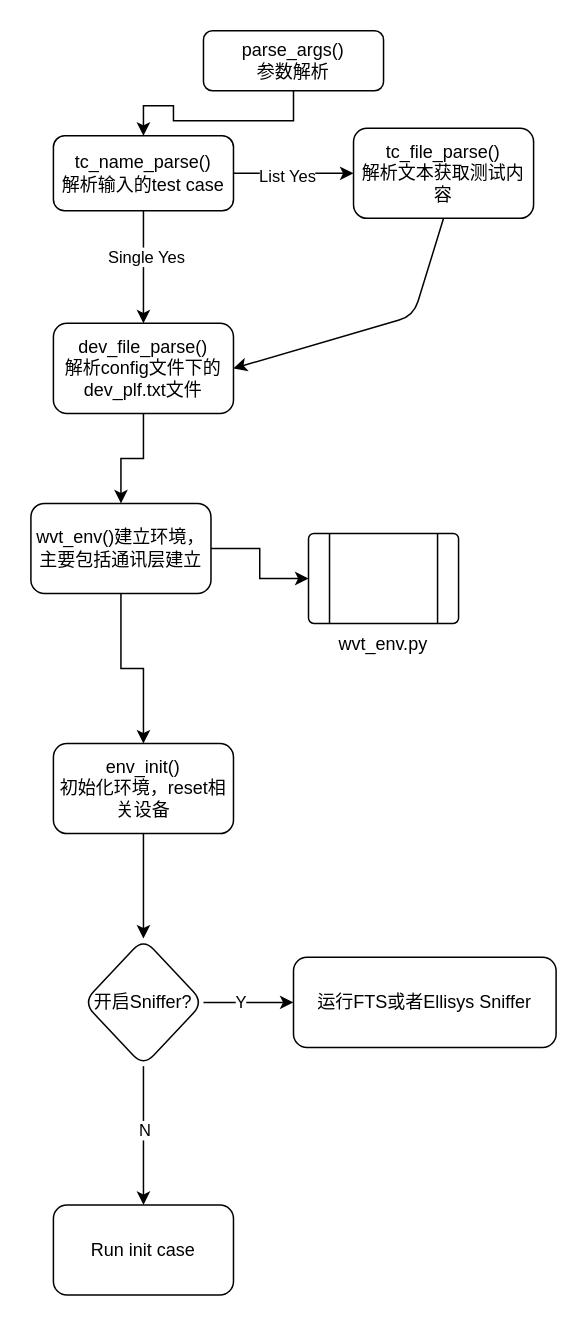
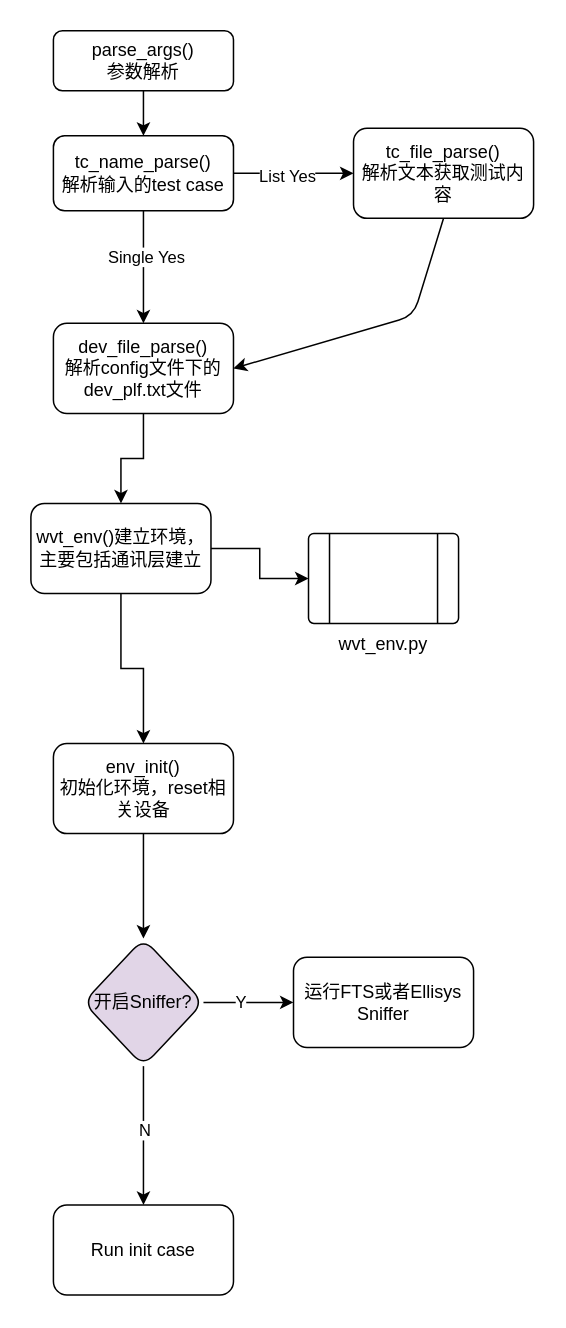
  <mxCell id="0" />
  <mxCell id="1" parent="0" />
  <mxCell id="2" value="" style="edgeStyle=orthogonalEdgeStyle;rounded=0;orthogonalLoop=1;jettySize=auto;html=1;" edge="1" parent="1" source="3" target="8"><mxGeometry relative="1" as="geometry" /></mxCell>
- <mxCell id="3" value="parse_args()&lt;br&gt;参数解析" style="rounded=1;whiteSpace=wrap;html=1;fontSize=12;glass=0;strokeWidth=1;shadow=0;" parent="1" vertex="1"><mxGeometry x="135" y="20" width="120" height="40" as="geometry" /></mxCell>
+ <mxCell id="3" value="parse_args()&lt;br&gt;参数解析" style="rounded=1;whiteSpace=wrap;html=1;fontSize=12;glass=0;strokeWidth=1;shadow=0;" parent="1" vertex="1"><mxGeometry x="35" y="20" width="120" height="40" as="geometry" /></mxCell>
  <mxCell id="4" value="" style="edgeStyle=orthogonalEdgeStyle;rounded=0;orthogonalLoop=1;jettySize=auto;html=1;" edge="1" parent="1" source="8" target="9"><mxGeometry relative="1" as="geometry" /></mxCell>
  <mxCell id="5" value="List Yes" style="edgeLabel;html=1;align=center;verticalAlign=middle;resizable=0;points=[];" vertex="1" connectable="0" parent="4"><mxGeometry x="-0.128" y="-1" relative="1" as="geometry"><mxPoint as="offset" /></mxGeometry></mxCell>
  <mxCell id="6" value="" style="edgeStyle=orthogonalEdgeStyle;rounded=0;orthogonalLoop=1;jettySize=auto;html=1;" edge="1" parent="1" source="8" target="11"><mxGeometry relative="1" as="geometry" /></mxCell>
  <mxCell id="7" value="Single Yes" style="edgeLabel;html=1;align=center;verticalAlign=middle;resizable=0;points=[];" vertex="1" connectable="0" parent="6"><mxGeometry x="-0.198" y="1" relative="1" as="geometry"><mxPoint as="offset" /></mxGeometry></mxCell>
  <mxCell id="8" value="tc_name_parse()&lt;br&gt;解析输入的test case" style="whiteSpace=wrap;html=1;rounded=1;shadow=0;strokeWidth=1;glass=0;" vertex="1" parent="1"><mxGeometry x="35" y="90" width="120" height="50" as="geometry" /></mxCell>
  <mxCell id="9" value="tc_file_parse()&lt;br&gt;解析文本获取测试内容" style="whiteSpace=wrap;html=1;rounded=1;shadow=0;strokeWidth=1;glass=0;" vertex="1" parent="1"><mxGeometry x="235" y="85" width="120" height="60" as="geometry" /></mxCell>
  <mxCell id="10" value="" style="edgeStyle=orthogonalEdgeStyle;rounded=0;orthogonalLoop=1;jettySize=auto;html=1;" edge="1" parent="1" source="11" target="15"><mxGeometry relative="1" as="geometry" /></mxCell>
  <mxCell id="11" value="dev_file_parse()&lt;br&gt;解析config文件下的dev_plf.txt文件" style="rounded=1;whiteSpace=wrap;html=1;shadow=0;strokeWidth=1;glass=0;" vertex="1" parent="1"><mxGeometry x="35" y="215" width="120" height="60" as="geometry" /></mxCell>
  <mxCell id="12" value="" style="endArrow=classic;html=1;exitX=0.5;exitY=1;exitDx=0;exitDy=0;entryX=1;entryY=0.5;entryDx=0;entryDy=0;" edge="1" parent="1" source="9" target="11"><mxGeometry width="50" height="50" relative="1" as="geometry"><mxPoint x="305" y="170" as="sourcePoint" /><mxPoint x="265" y="240" as="targetPoint" /><Array as="points"><mxPoint x="275" y="210" /></Array></mxGeometry></mxCell>
  <mxCell id="13" value="" style="edgeStyle=orthogonalEdgeStyle;rounded=0;orthogonalLoop=1;jettySize=auto;html=1;" edge="1" parent="1" source="15" target="16"><mxGeometry relative="1" as="geometry" /></mxCell>
  <mxCell id="14" value="" style="edgeStyle=orthogonalEdgeStyle;rounded=0;orthogonalLoop=1;jettySize=auto;html=1;" edge="1" parent="1" source="15" target="18"><mxGeometry relative="1" as="geometry" /></mxCell>
  <mxCell id="15" value="wvt_env()建立环境，主要包括通讯层建立" style="rounded=1;whiteSpace=wrap;html=1;shadow=0;strokeWidth=1;glass=0;" vertex="1" parent="1"><mxGeometry x="20" y="335" width="120" height="60" as="geometry" /></mxCell>
  <mxCell id="16" value="wvt_env.py" style="verticalLabelPosition=bottom;verticalAlign=top;html=1;shape=process;whiteSpace=wrap;rounded=1;size=0.14;arcSize=6;" vertex="1" parent="1"><mxGeometry x="205" y="355" width="100" height="60" as="geometry" /></mxCell>
  <mxCell id="17" value="" style="edgeStyle=orthogonalEdgeStyle;rounded=0;orthogonalLoop=1;jettySize=auto;html=1;" edge="1" parent="1" source="18" target="23"><mxGeometry relative="1" as="geometry" /></mxCell>
  <mxCell id="18" value="env_init()&lt;br&gt;初始化环境，reset相关设备" style="whiteSpace=wrap;html=1;rounded=1;shadow=0;strokeWidth=1;glass=0;" vertex="1" parent="1"><mxGeometry x="35" y="495" width="120" height="60" as="geometry" /></mxCell>
  <mxCell id="19" value="" style="edgeStyle=orthogonalEdgeStyle;rounded=0;orthogonalLoop=1;jettySize=auto;html=1;" edge="1" parent="1" source="23" target="24"><mxGeometry relative="1" as="geometry" /></mxCell>
  <mxCell id="20" value="Y" style="edgeLabel;html=1;align=center;verticalAlign=middle;resizable=0;points=[];" vertex="1" connectable="0" parent="19"><mxGeometry x="-0.202" relative="1" as="geometry"><mxPoint as="offset" /></mxGeometry></mxCell>
  <mxCell id="21" value="" style="edgeStyle=orthogonalEdgeStyle;rounded=0;orthogonalLoop=1;jettySize=auto;html=1;" edge="1" parent="1" source="23" target="25"><mxGeometry relative="1" as="geometry" /></mxCell>
  <mxCell id="22" value="N" style="edgeLabel;html=1;align=center;verticalAlign=middle;resizable=0;points=[];" vertex="1" connectable="0" parent="21"><mxGeometry x="-0.096" relative="1" as="geometry"><mxPoint as="offset" /></mxGeometry></mxCell>
- <mxCell id="23" value="开启Sniffer?" style="rhombus;whiteSpace=wrap;html=1;rounded=1;shadow=0;strokeWidth=1;glass=0;" vertex="1" parent="1"><mxGeometry x="55" y="625" width="80" height="85" as="geometry" /></mxCell>
- <mxCell id="24" value="运行FTS或者Ellisys Sniffer" style="whiteSpace=wrap;html=1;rounded=1;shadow=0;strokeWidth=1;glass=0;" vertex="1" parent="1"><mxGeometry x="195" y="637.5" width="175" height="60" as="geometry" /></mxCell>
+ <mxCell id="23" value="开启Sniffer?" style="rhombus;whiteSpace=wrap;html=1;rounded=1;shadow=0;strokeWidth=1;glass=0;fillColor=#e1d5e7;" vertex="1" parent="1"><mxGeometry x="55" y="625" width="80" height="85" as="geometry" /></mxCell>
+ <mxCell id="24" value="运行FTS或者Ellisys Sniffer" style="whiteSpace=wrap;html=1;rounded=1;shadow=0;strokeWidth=1;glass=0;" vertex="1" parent="1"><mxGeometry x="195" y="637.5" width="120" height="60" as="geometry" /></mxCell>
  <mxCell id="25" value="Run init case" style="whiteSpace=wrap;html=1;rounded=1;shadow=0;strokeWidth=1;glass=0;" vertex="1" parent="1"><mxGeometry x="35" y="802.5" width="120" height="60" as="geometry" /></mxCell>
